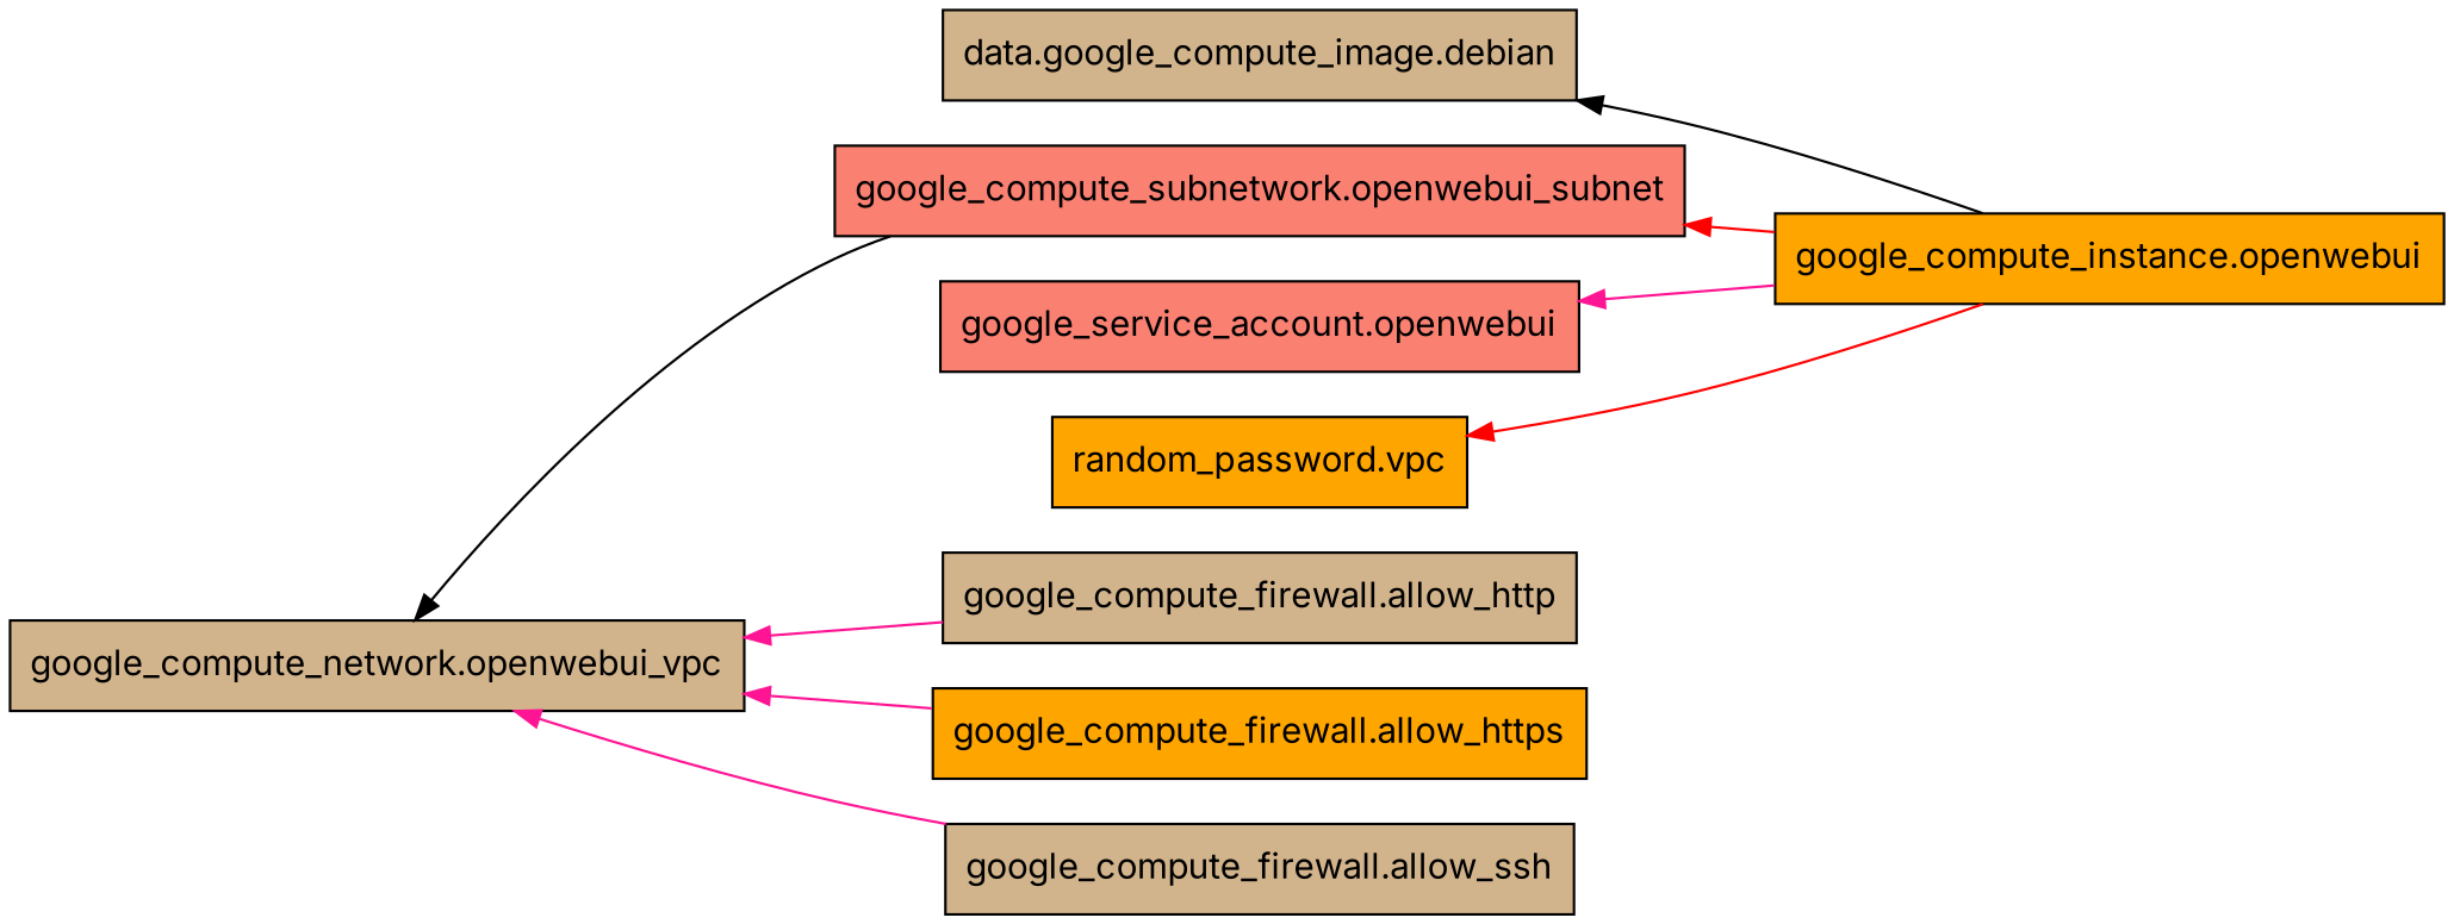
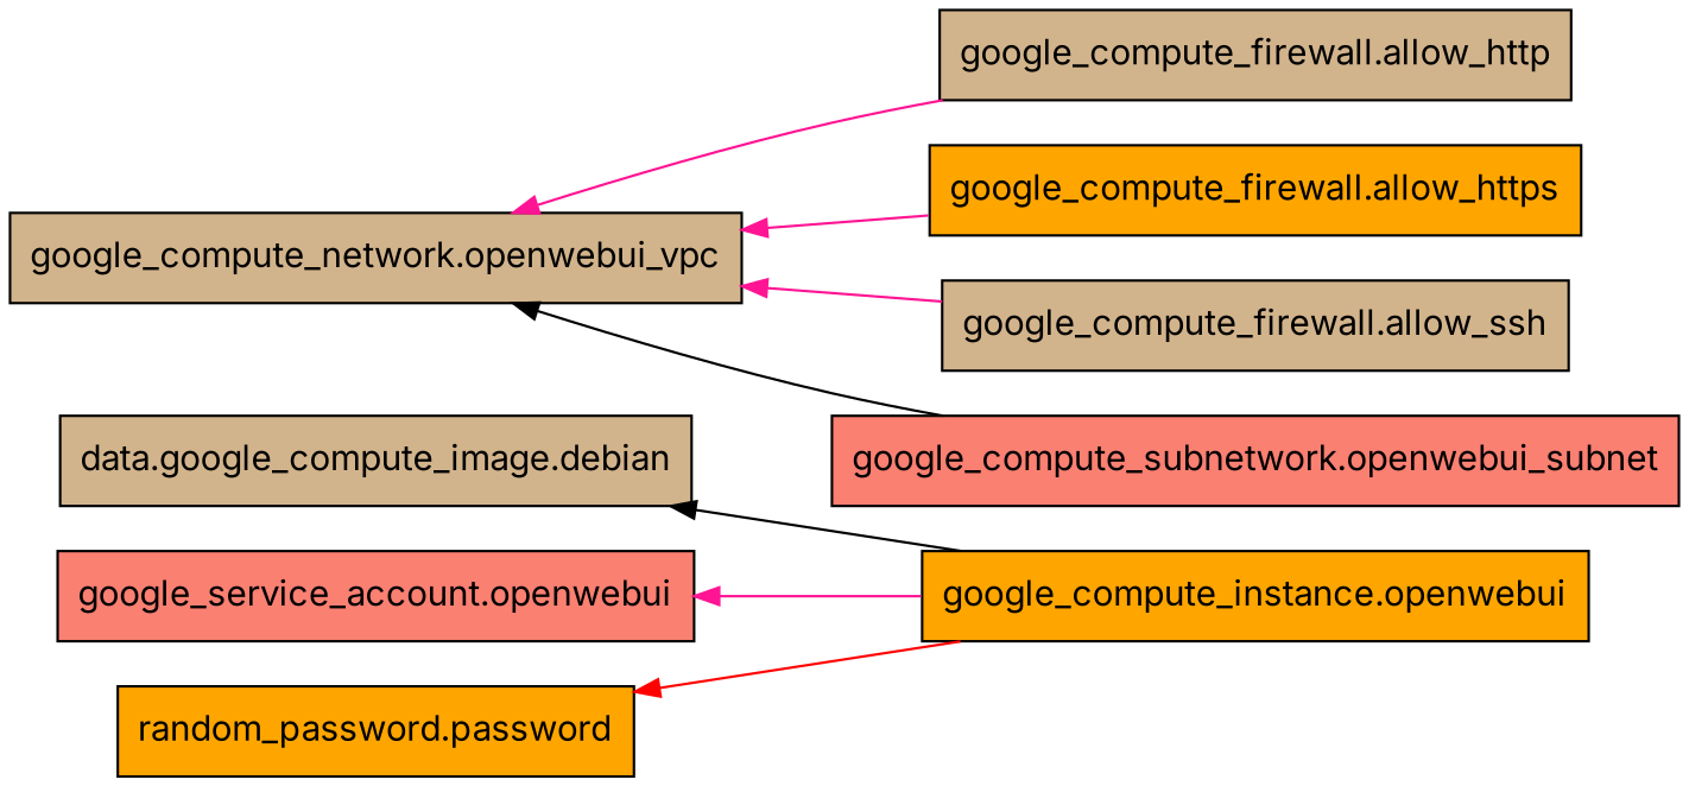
  digraph {
    fontname=Inter
    rankdir=RL
    node [fillcolor=tan fontname=Inter shape=rect style=filled]
    edge [color=deeppink fontname=Inter]
    n1 [label="data.google_compute_image.debian"]
    n2 [label="google_compute_firewall.allow_http"]
    n3 [label="google_compute_network.openwebui_vpc"]
    n4 [fillcolor=orange label="google_compute_firewall.allow_https"]
    n5 [label="google_compute_firewall.allow_ssh"]
    n6 [fillcolor=orange label="google_compute_instance.openwebui"]
    n7 [fillcolor=salmon label="google_compute_subnetwork.openwebui_subnet"]
    n8 [fillcolor=salmon label="google_service_account.openwebui"]
-   n9 [fillcolor=orange label="random_password.vpc"]
+   n9 [fillcolor=orange label="random_password.password"]
    n2 -> n3
    n4 -> n3
    n5 -> n3
    n6 -> n1 [color=black]
-   n6 -> n7 [color=red]
    n6 -> n8
    n6 -> n9 [color=red]
    n7 -> n3 [color=black]
  }
